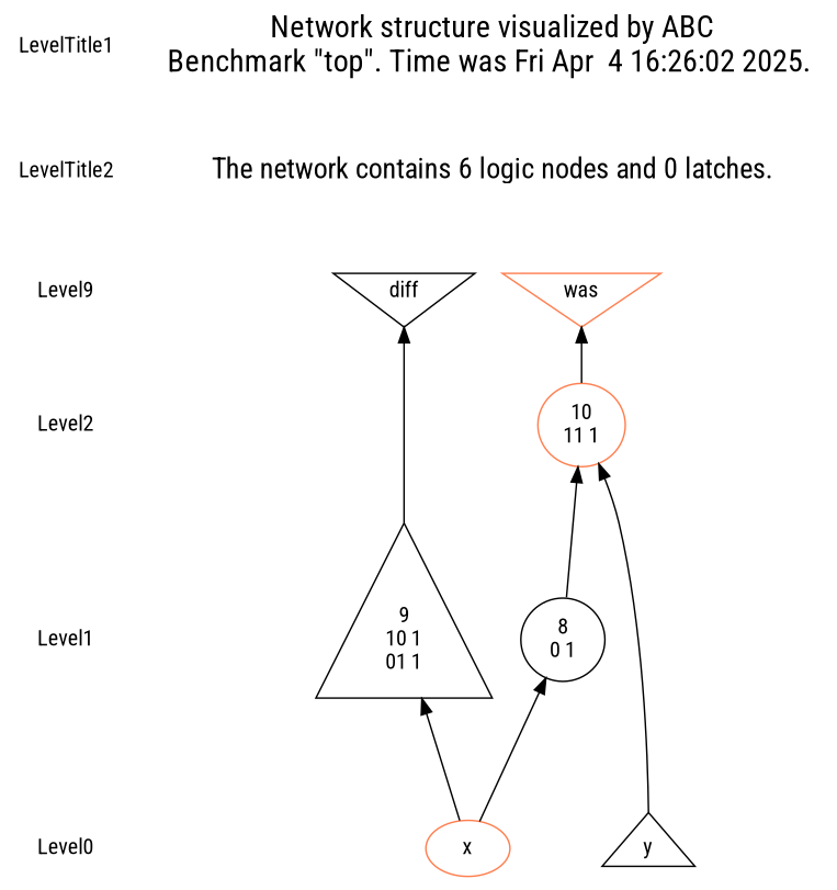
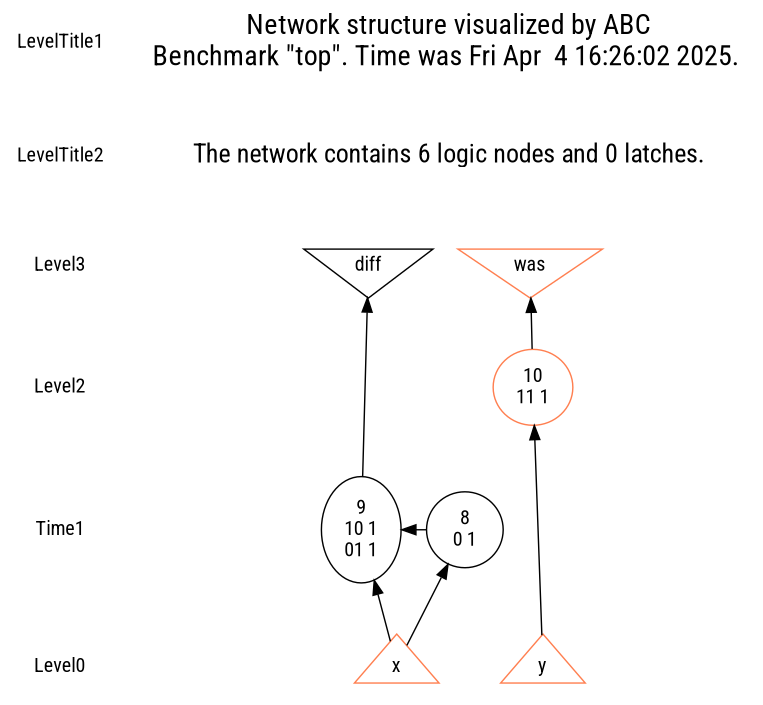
  digraph {
    fontname="Roboto Condensed"
    node [fontname="Roboto Condensed" shape=plaintext]
    edge [dir=back fontname="Roboto Condensed" style=invis]
    LevelTitle1
    LevelTitle2
-   Level3 [label=Level9]
+   Level3
    Level2
-   Level1
+   Level1 [label=Time1]
    Level0
    n7 [fontsize=20 label="Network structure visualized by ABC\nBenchmark \"top\". Time was Fri Apr  4 16:26:02 2025. "]
    n8 [fontsize=18 label="The network contains 6 logic nodes and 0 latches.\n"]
    n9 [color=black fillcolor=coral label=diff shape=invtriangle]
    n10 [color=coral fillcolor=coral label=was shape=invtriangle]
    n11 [color=coral label="10\n11 1" shape=ellipse]
    n12 [label="8\n0 1" shape=ellipse]
-   n13 [label="9\n10 1\n01 1" shape=triangle]
-   n14 [color=coral fillcolor=coral label=x shape=ellipse]
-   n15 [color=black fillcolor=coral label=y shape=triangle]
+   n13 [label="9\n10 1\n01 1" shape=ellipse]
+   n14 [color=coral fillcolor=coral label=x shape=triangle]
+   n15 [color=coral fillcolor=coral label=y shape=triangle]
    subgraph sub_1 {
      LevelTitle1
      LevelTitle2
      Level3
      Level2
      Level1
      Level0
    }
    subgraph sub_2 {
      rank=same
      LevelTitle1
      n7
    }
    subgraph sub_3 {
      rank=same
      LevelTitle2
      n8
    }
    subgraph sub_4 {
      rank=same
      Level3
      n9
      n10
    }
    subgraph sub_5 {
      rank=same
      Level2
      n11
    }
    subgraph sub_6 {
      rank=same
      Level1
      n12
      n13
    }
    subgraph sub_7 {
      rank=same
      Level0
      n14
      n15
    }
    LevelTitle1 -> LevelTitle2
    LevelTitle2 -> Level3
    Level3 -> Level2
    Level2 -> Level1
    Level1 -> Level0
    n7 -> n8
    n8 -> n9
    n8 -> n10
    n9 -> n10
    n9 -> n13 [style=solid]
    n10 -> n11 [style=solid]
-   n11 -> n12 [style=solid]
+   n13 -> n12 [style=solid]
    n11 -> n15 [style=solid]
    n12 -> n14 [style=solid]
    n13 -> n14 [style=solid]
  }
